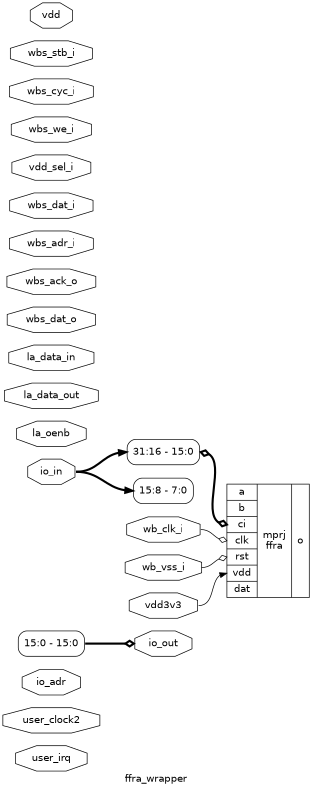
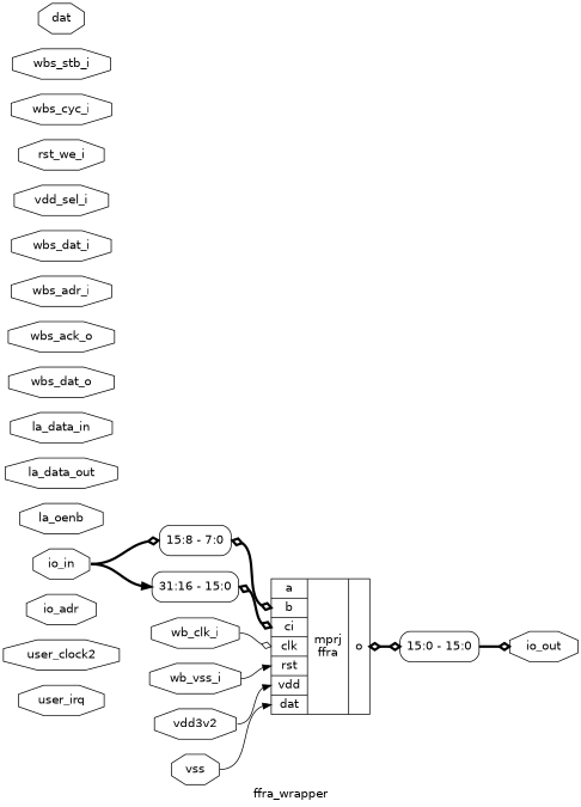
  digraph {
    fontname="DejaVu Sans"
    label=ffra_wrapper
    rankdir=LR
    remincross=true
    node [color=black fontcolor=black fontname="DejaVu Sans" shape=octagon]
    edge [color=black fontname="DejaVu Sans" headport="s0:w" style="setlinewidth(3)" tailport=e]
    n1 [label=user_irq]
    n2 [label=user_clock2]
    n3 [label=io_adr]
    n4 [label=io_out]
    n5 [label=io_in]
    n6 [label="<s0> 31:16 - 15:0 " shape=record style=rounded color="" fontcolor=""]
    n7 [label="<s0> 15:8 - 7:0 " shape=record style=rounded color="" fontcolor=""]
    n8 [label="{{<p22> a|<p23> b|<p24> ci|<p25> clk|<p26> rst|<p21> vdd|<p19> dat}|mprj\nffra|{<p27> o}}" shape=record color="" fontcolor=""]
    n9 [label=la_oenb]
    n10 [label=la_data_out]
    n11 [label=la_data_in]
    n12 [label=wbs_dat_o]
    n13 [label=wbs_ack_o]
    n14 [label=wbs_adr_i]
    n15 [label=wbs_dat_i]
    n16 [label=vdd_sel_i]
-   n17 [label=wbs_we_i]
+   n17 [label=rst_we_i]
    n18 [label=wbs_cyc_i]
    n19 [label=wbs_stb_i]
    n20 [label=wb_vss_i]
    n21 [label="<s0> 15:0 - 15:0 " shape=record style=rounded color="" fontcolor=""]
    n22 [label=wb_clk_i]
-   n24 [label=vdd3v3]
-   n25 [label=vdd]
+   n23 [label=vss]
+   n24 [label=vdd3v2]
+   n25 [label=dat]
    n5 -> n6
-   n5 -> n7
+   n5 -> n7 [arrowhead=odiamond]
    n6 -> n8 [arrowhead=odiamond arrowtail=odiamond dir=both headport="p24:w"]
-   n20 -> n8 [headport="p26:w" arrowhead=odiamond style=""]
+   n7 -> n8 [arrowhead=odiamond arrowtail=odiamond dir=both headport="p23:w"]
+   n8 -> n21 [arrowhead=odiamond arrowtail=odiamond dir=both headport=w tailport="p27:e"]
+   n20 -> n8 [headport="p26:w" style=""]
    n21 -> n4 [arrowhead=odiamond headport=w tailport="s0:e"]
    n22 -> n8 [arrowhead=odiamond headport="p25:w" style=""]
+   n23 -> n8 [headport="p19:w" style=""]
    n24 -> n8 [headport="p21:w" style=""]
  }
